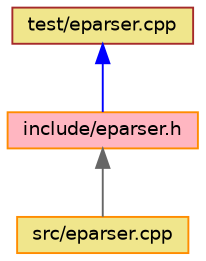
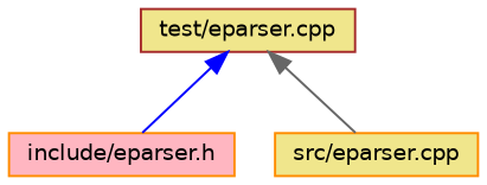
  digraph {
    node [color=darkorange fillcolor=khaki fontname=Helvetica fontsize=10 shape=box style=filled]
    edge [dir=back fontname=Helvetica fontsize=10 labelfontname=Helvetica labelfontsize=10 style=solid]
    n1 [fillcolor=lightpink fontcolor=black height=0.2 label="include/eparser.h" width=0.4]
    n2 [height=0.2 label="src/eparser.cpp" width=0.4]
    n3 [color=brown height=0.2 label="test/eparser.cpp" width=0.4]
-   n1 -> n2 [color=gray40]
+   n3 -> n2 [color=gray40]
    n3 -> n1 [color=blue]
  }
